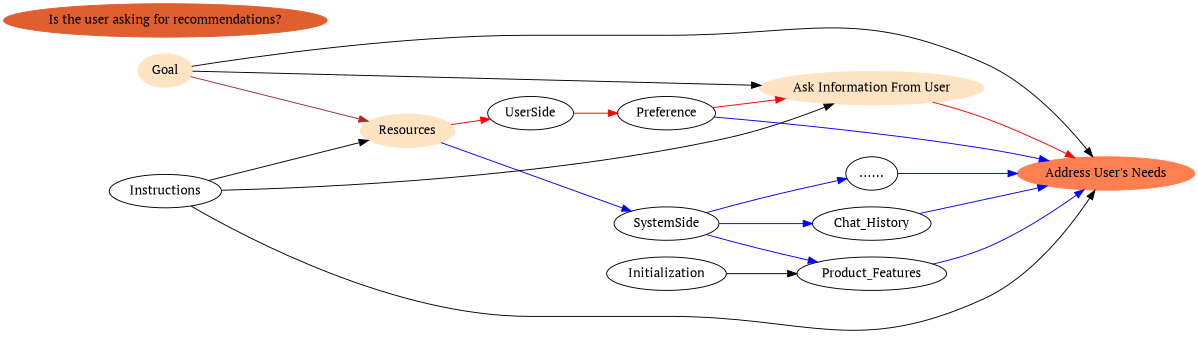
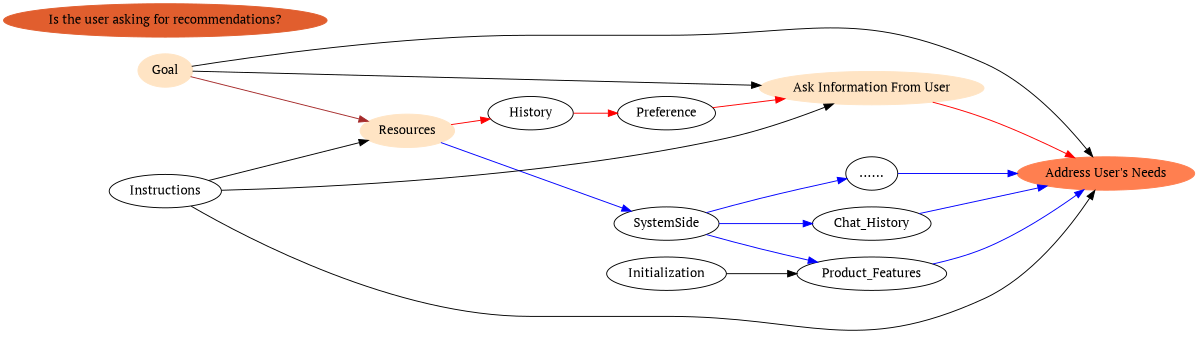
  digraph {
    fontname="PT Serif"
    rankdir=LR
    node [fontname="PT Serif"]
    edge [color=blue fontname="PT Serif"]
    Goal [color=bisque style=filled]
    Resources [color=bisque style=filled]
    "Ask Information From User" [color=bisque style=filled]
    "Address User's Needs" [color=coral style=filled]
    "Is the user asking for recommendations?" [color="#e15e2e" style=filled]
-   UserSide
+   UserSide [label=History]
    SystemSide
    Instructions
    Preference
    Product_Features
    Chat_History
    "......"
    Initialization
    Goal -> Resources [color=brown]
    Goal -> "Ask Information From User" [color=""]
    Goal -> "Address User's Needs" [color=""]
    Resources -> UserSide [color=red]
    Resources -> SystemSide
    "Ask Information From User" -> "Address User's Needs" [color=red]
    UserSide -> Preference [color=red]
    SystemSide -> Product_Features
    SystemSide -> Chat_History
    SystemSide -> "......"
    Instructions -> Resources [color=""]
    Instructions -> "Ask Information From User" [color=""]
    Instructions -> "Address User's Needs" [color=""]
    Preference -> "Ask Information From User" [color=red]
-   Preference -> "Address User's Needs"
    Product_Features -> "Address User's Needs"
    Chat_History -> "Address User's Needs"
    "......" -> "Address User's Needs"
    Initialization -> Product_Features [color=""]
  }
